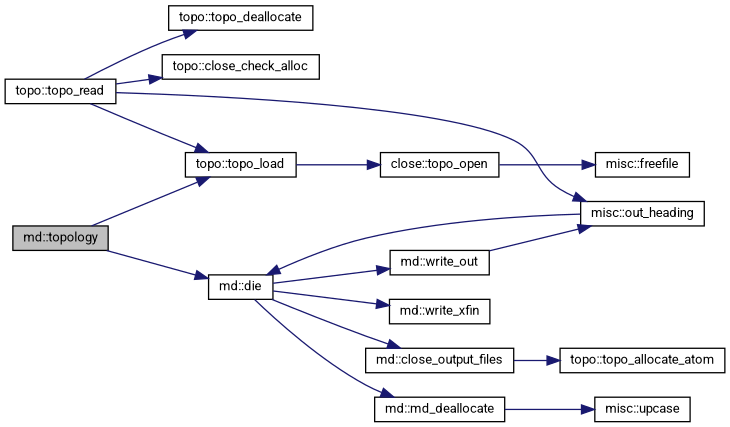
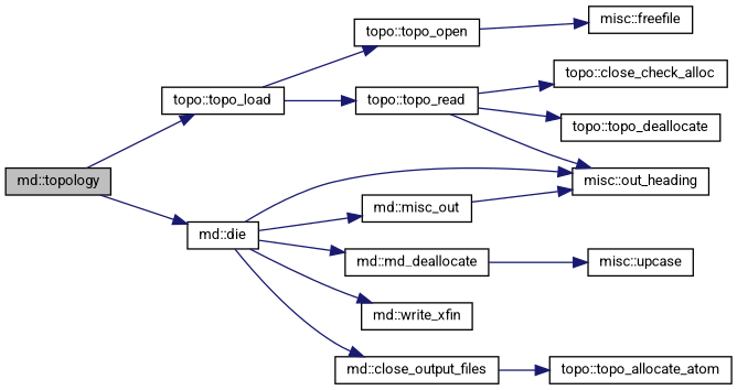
  digraph {
    fontname=Roboto
    rankdir=LR
    node [color=black fillcolor=white fontname=Roboto fontsize=10 shape=record style=filled]
    edge [color=midnightblue fontname=Roboto fontsize=10 labelfontname=Helvetica labelfontsize=10 style=solid]
    n1 [fillcolor=grey75 fontcolor=black height=0.2 label="md::topology" width=0.4]
    n2 [height=0.2 label="md::die" width=0.4]
    n3 [height=0.2 label="topo::topo_load" width=0.4]
    n4 [height=0.2 label="misc::out_heading" width=0.4]
    n5 [height=0.2 label="md::close_output_files" width=0.4]
    n6 [height=0.2 label="md::md_deallocate" width=0.4]
-   n7 [height=0.2 label="md::write_out" width=0.4]
+   n7 [height=0.2 label="md::misc_out" width=0.4]
    n8 [height=0.2 label="md::write_xfin" width=0.4]
-   n9 [height=0.2 label="close::topo_open" width=0.4]
+   n9 [height=0.2 label="topo::topo_open" width=0.4]
    n10 [height=0.2 label="topo::topo_read" width=0.4]
    n11 [height=0.2 label="topo::topo_allocate_atom" width=0.4]
    n12 [height=0.2 label="misc::upcase" width=0.4]
    n13 [height=0.2 label="misc::freefile" width=0.4]
    n14 [height=0.2 label="topo::topo_deallocate" width=0.4]
    n15 [height=0.2 label="topo::close_check_alloc" width=0.4]
    n1 -> n2
    n1 -> n3
-   n4 -> n2
+   n2 -> n4
    n2 -> n5
    n2 -> n6
    n2 -> n7
    n2 -> n8
    n3 -> n9
-   n10 -> n3
+   n3 -> n10
    n5 -> n11
    n6 -> n12
    n7 -> n4
    n9 -> n13
    n10 -> n4
    n10 -> n14
    n10 -> n15
  }
